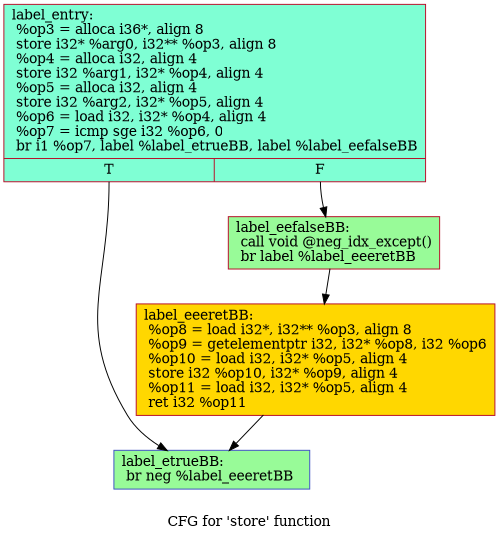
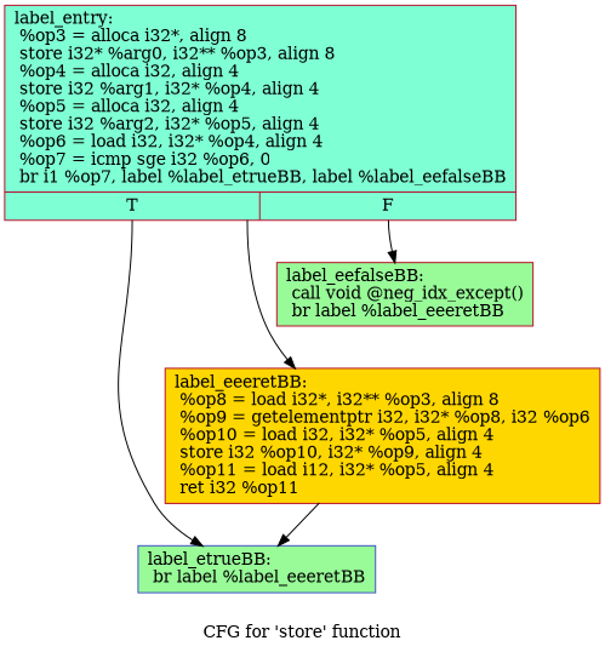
  digraph {
    label="CFG for 'store' function"
    node [color="#b70d28ff" fillcolor=palegreen shape=record style=filled]
-   n1 [fillcolor=aquamarine label="{label_entry:\l  %op3 = alloca i36*, align 8\l  store i32* %arg0, i32** %op3, align 8\l  %op4 = alloca i32, align 4\l  store i32 %arg1, i32* %op4, align 4\l  %op5 = alloca i32, align 4\l  store i32 %arg2, i32* %op5, align 4\l  %op6 = load i32, i32* %op4, align 4\l  %op7 = icmp sge i32 %op6, 0\l  br i1 %op7, label %label_etrueBB, label %label_eefalseBB\l|{<s0>T|<s1>F}}"]
-   n2 [color="#3d50c3ff" label="{label_etrueBB:                                    \l  br neg %label_eeeretBB\l}"]
+   n1 [fillcolor=aquamarine label="{label_entry:\l  %op3 = alloca i32*, align 8\l  store i32* %arg0, i32** %op3, align 8\l  %op4 = alloca i32, align 4\l  store i32 %arg1, i32* %op4, align 4\l  %op5 = alloca i32, align 4\l  store i32 %arg2, i32* %op5, align 4\l  %op6 = load i32, i32* %op4, align 4\l  %op7 = icmp sge i32 %op6, 0\l  br i1 %op7, label %label_etrueBB, label %label_eefalseBB\l|{<s0>T|<s1>F}}"]
+   n2 [color="#3d50c3ff" label="{label_etrueBB:                                    \l  br label %label_eeeretBB\l}"]
    n3 [label="{label_eefalseBB:                                  \l  call void @neg_idx_except()\l  br label %label_eeeretBB\l}"]
-   n4 [fillcolor=gold label="{label_eeeretBB:                                   \l  %op8 = load i32*, i32** %op3, align 8\l  %op9 = getelementptr i32, i32* %op8, i32 %op6\l  %op10 = load i32, i32* %op5, align 4\l  store i32 %op10, i32* %op9, align 4\l  %op11 = load i32, i32* %op5, align 4\l  ret i32 %op11\l}"]
+   n4 [fillcolor=gold label="{label_eeeretBB:                                   \l  %op8 = load i32*, i32** %op3, align 8\l  %op9 = getelementptr i32, i32* %op8, i32 %op6\l  %op10 = load i32, i32* %op5, align 4\l  store i32 %op10, i32* %op9, align 4\l  %op11 = load i12, i32* %op5, align 4\l  ret i32 %op11\l}"]
    n1 -> n2 [tailport=s0]
    n1 -> n3 [tailport=s1]
-   n3 -> n4
+   n1 -> n4
    n4 -> n2
  }
